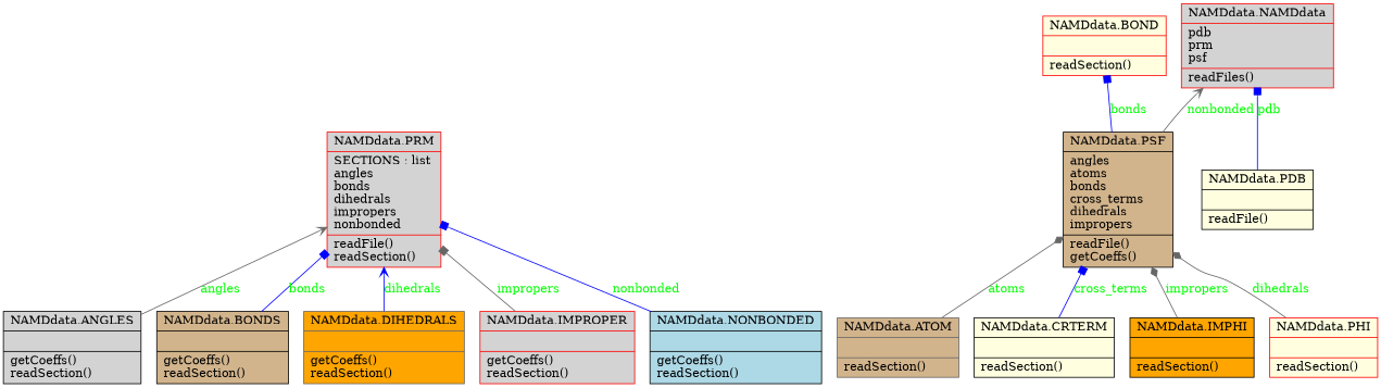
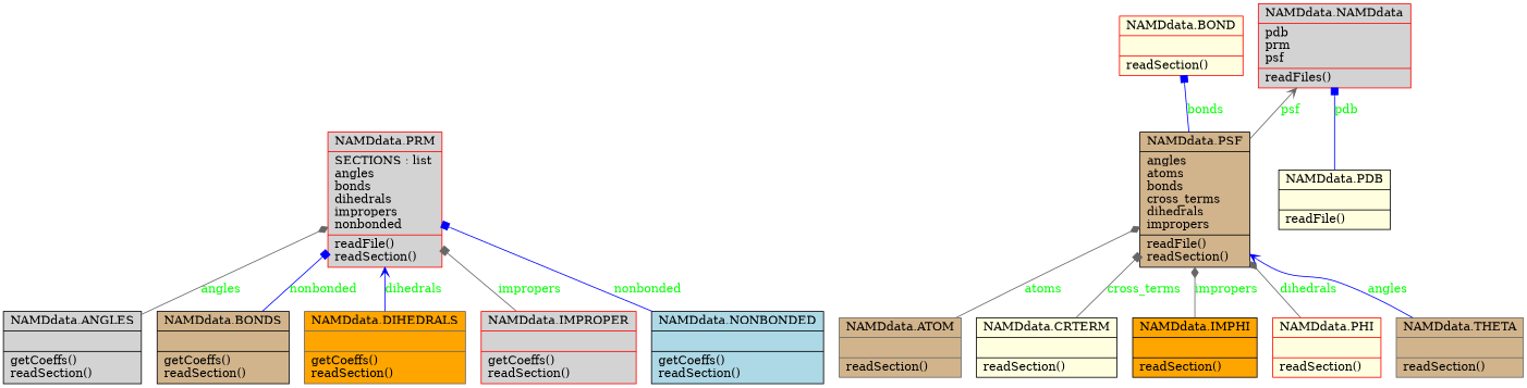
  digraph {
    rankdir=BT
    node [color=black fillcolor=lightgrey shape=record style=filled]
    edge [arrowhead=box arrowtail=none color=blue fontcolor=green style=solid]
    n1 [label="{NAMDdata.ANGLES|\l|getCoeffs()\lreadSection()\l}"]
    n2 [color=red label="{NAMDdata.PRM|SECTIONS : list\langles\lbonds\ldihedrals\limpropers\lnonbonded\l|readFile()\lreadSection()\l}"]
    n3 [color=gray40 fillcolor=tan label="{NAMDdata.ATOM|\l|readSection()\l}"]
-   n4 [fillcolor=tan label="{NAMDdata.PSF|angles\latoms\lbonds\lcross_terms\ldihedrals\limpropers\l|readFile()\lgetCoeffs()\l}"]
+   n4 [fillcolor=tan label="{NAMDdata.PSF|angles\latoms\lbonds\lcross_terms\ldihedrals\limpropers\l|readFile()\lreadSection()\l}"]
    n5 [color=red fillcolor=lightyellow label="{NAMDdata.BOND|\l|readSection()\l}"]
    n6 [color=red label="{NAMDdata.NAMDdata|pdb\lprm\lpsf\l|readFiles()\l}"]
    n7 [fillcolor=tan label="{NAMDdata.BONDS|\l|getCoeffs()\lreadSection()\l}"]
    n8 [fillcolor=lightyellow label="{NAMDdata.CRTERM|\l|readSection()\l}"]
    n9 [color=gray40 fillcolor=orange label="{NAMDdata.DIHEDRALS|\l|getCoeffs()\lreadSection()\l}"]
    n10 [fillcolor=orange label="{NAMDdata.IMPHI|\l|readSection()\l}"]
    n11 [color=red label="{NAMDdata.IMPROPER|\l|getCoeffs()\lreadSection()\l}"]
    n12 [fillcolor=lightblue label="{NAMDdata.NONBONDED|\l|getCoeffs()\lreadSection()\l}"]
    n13 [fillcolor=lightyellow label="{NAMDdata.PDB|\l|readFile()\l}"]
    n14 [color=red fillcolor=lightyellow label="{NAMDdata.PHI|\l|readSection()\l}"]
-   n1 -> n2 [arrowhead=vee color=gray40 label=angles]
+   n15 [color=gray40 fillcolor=tan label="{NAMDdata.THETA|\l|readSection()\l}"]
+   n1 -> n2 [arrowhead=diamond color=gray40 label=angles]
    n3 -> n4 [arrowhead=diamond color=gray40 label=atoms]
    n4 -> n5 [label=bonds]
-   n4 -> n6 [arrowhead=vee color=gray40 label=nonbonded]
-   n7 -> n2 [label=bonds]
-   n8 -> n4 [label=cross_terms]
+   n4 -> n6 [arrowhead=vee color=gray40 label=psf]
+   n7 -> n2 [label=nonbonded]
+   n8 -> n4 [color=gray40 label=cross_terms]
    n9 -> n2 [arrowhead=vee label=dihedrals]
    n10 -> n4 [arrowhead=diamond color=gray40 label=impropers]
    n11 -> n2 [color=gray40 label=impropers]
    n12 -> n2 [label=nonbonded]
    n13 -> n6 [label=pdb]
    n14 -> n4 [arrowhead=diamond color=gray40 label=dihedrals]
+   n15 -> n4 [arrowhead=vee label=angles]
  }
